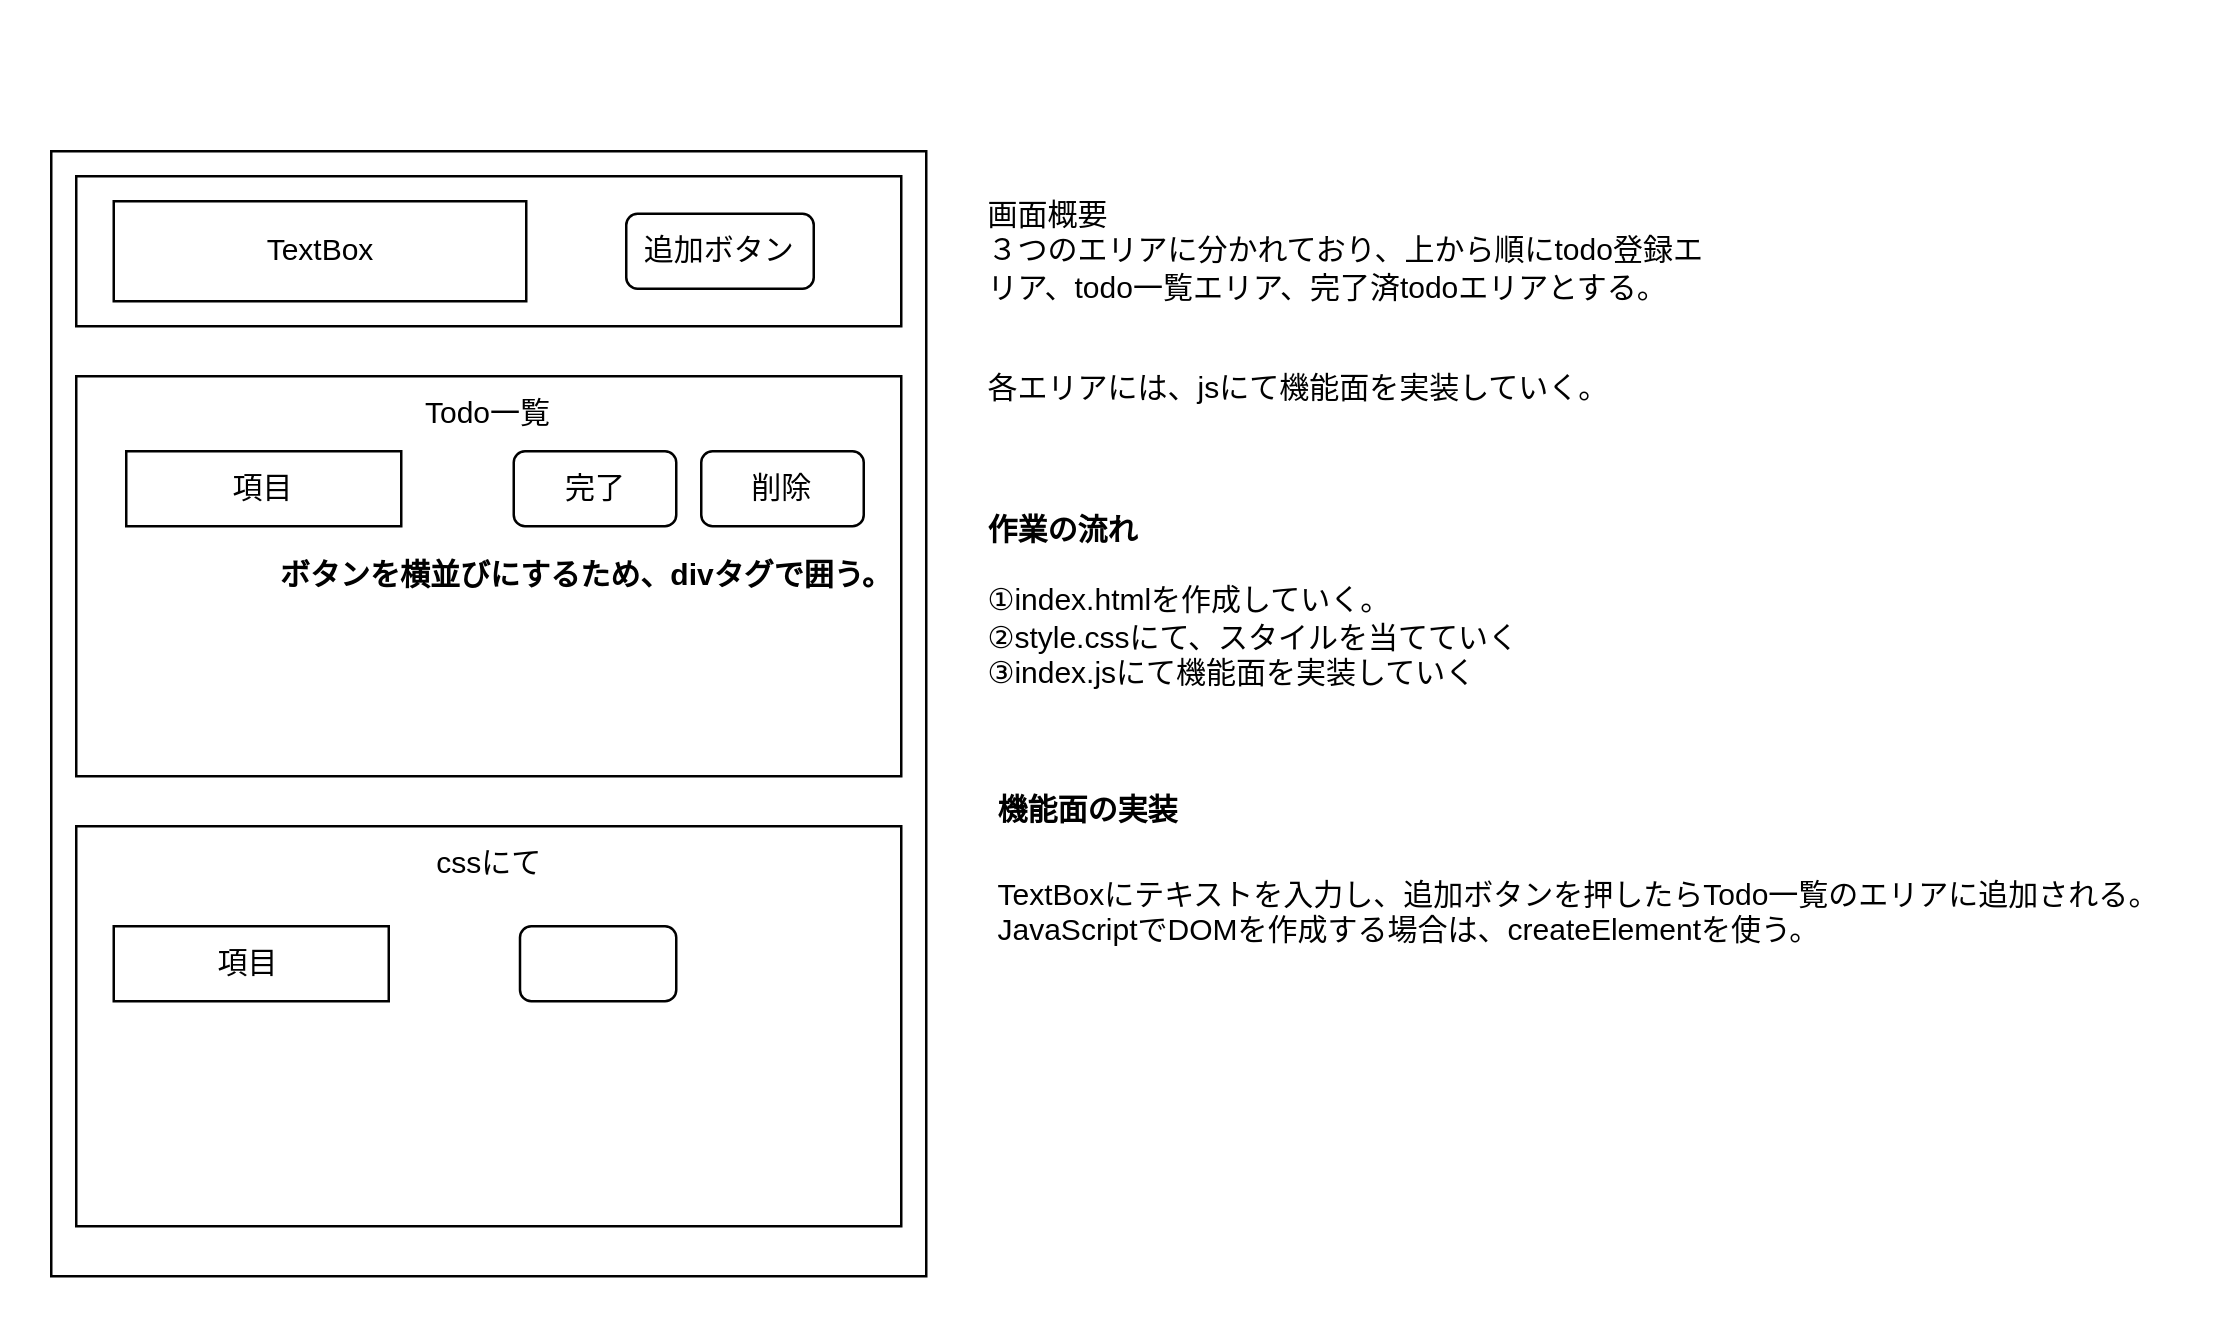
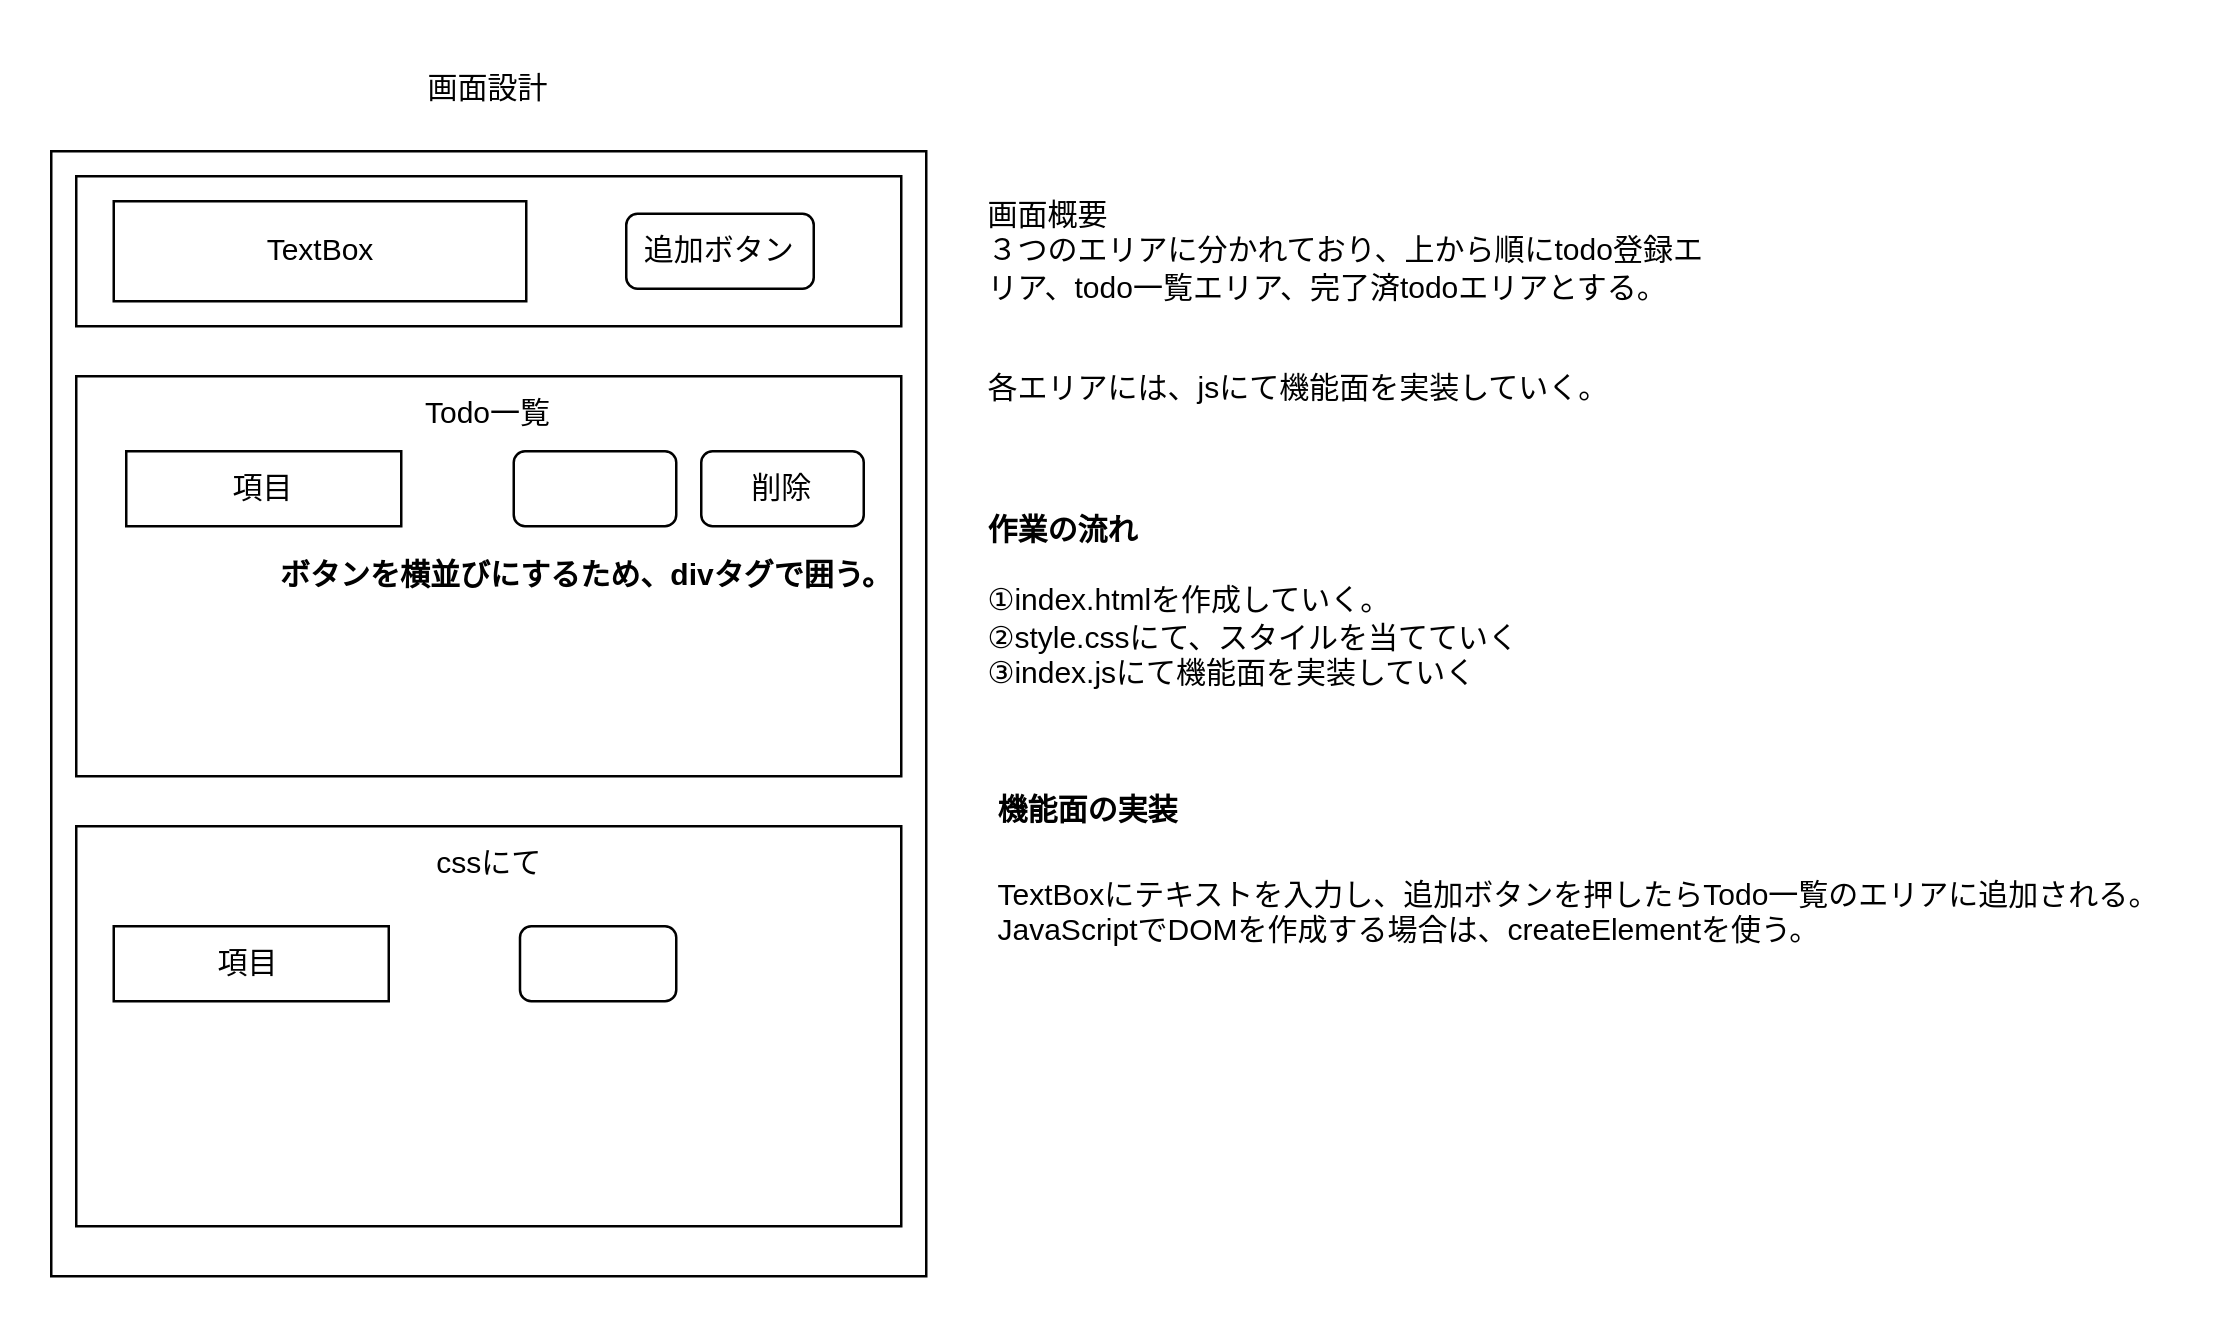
  <mxCell id="0" />
  <mxCell id="1" parent="0" />
  <mxCell id="2" value="" style="rounded=0;whiteSpace=wrap;html=1;" parent="1" vertex="1"><mxGeometry x="20" y="60" width="350" height="450" as="geometry" /></mxCell>
+ <mxCell id="3" value="画面設計" style="text;html=1;strokeColor=none;fillColor=none;align=center;verticalAlign=middle;whiteSpace=wrap;rounded=0;" parent="1" vertex="1"><mxGeometry x="165" width="60" height="30" as="geometry" y="20" /></mxCell>
  <mxCell id="4" value="" style="rounded=0;whiteSpace=wrap;html=1;" parent="1" vertex="1"><mxGeometry x="30" y="150" width="330" height="160" as="geometry" /></mxCell>
  <mxCell id="5" value="" style="rounded=0;whiteSpace=wrap;html=1;" parent="1" vertex="1"><mxGeometry x="30" y="70" width="330" height="60" as="geometry" /></mxCell>
  <mxCell id="6" value="" style="rounded=0;whiteSpace=wrap;html=1;" parent="1" vertex="1"><mxGeometry x="30" y="330" width="330" height="160" as="geometry" /></mxCell>
  <mxCell id="7" value="画面概要&lt;br&gt;３つのエリアに分かれており、上から順にtodo登録エリア、todo一覧エリア、完了済todoエリアとする。" style="text;html=1;strokeColor=none;fillColor=none;align=left;verticalAlign=middle;whiteSpace=wrap;rounded=0;" parent="1" vertex="1"><mxGeometry x="393" y="50" width="290" height="100" as="geometry" /></mxCell>
  <mxCell id="8" value="" style="rounded=0;whiteSpace=wrap;html=1;" parent="1" vertex="1"><mxGeometry x="45" y="80" width="165" height="40" as="geometry" /></mxCell>
  <mxCell id="9" value="" style="rounded=1;whiteSpace=wrap;html=1;" parent="1" vertex="1"><mxGeometry x="250" y="85" width="75" height="30" as="geometry" /></mxCell>
  <mxCell id="10" value="TextBox" style="text;html=1;strokeColor=none;fillColor=none;align=center;verticalAlign=middle;whiteSpace=wrap;rounded=0;" parent="1" vertex="1"><mxGeometry x="97.5" y="85" width="60" height="30" as="geometry" /></mxCell>
  <mxCell id="11" value="追加ボタン" style="text;html=1;strokeColor=none;fillColor=none;align=center;verticalAlign=middle;whiteSpace=wrap;rounded=0;" parent="1" vertex="1"><mxGeometry x="251.25" y="85" width="72.5" height="30" as="geometry" /></mxCell>
  <mxCell id="12" value="cssにて" style="text;html=1;strokeColor=none;fillColor=none;align=center;verticalAlign=middle;whiteSpace=wrap;rounded=0;" parent="1" vertex="1"><mxGeometry x="147.5" y="330" width="95" height="30" as="geometry" /></mxCell>
  <mxCell id="13" value="Todo一覧" style="text;html=1;strokeColor=none;fillColor=none;align=center;verticalAlign=middle;whiteSpace=wrap;rounded=0;" parent="1" vertex="1"><mxGeometry x="165" y="150" width="60" height="30" as="geometry" /></mxCell>
  <mxCell id="14" value="削除" style="text;html=1;strokeColor=none;fillColor=none;align=center;verticalAlign=middle;whiteSpace=wrap;rounded=0;" parent="1" vertex="1"><mxGeometry x="276.25" y="180" width="72.5" height="30" as="geometry" /></mxCell>
  <mxCell id="15" value="追加ボタン" style="text;html=1;strokeColor=none;fillColor=none;align=center;verticalAlign=middle;whiteSpace=wrap;rounded=0;" parent="1" vertex="1"><mxGeometry x="68.75" y="180" width="72.5" height="30" as="geometry" /></mxCell>
  <mxCell id="16" value="項目" style="rounded=0;whiteSpace=wrap;html=1;" parent="1" vertex="1"><mxGeometry x="50" y="180" width="110" height="30" as="geometry" /></mxCell>
  <mxCell id="17" value="" style="rounded=1;whiteSpace=wrap;html=1;" parent="1" vertex="1"><mxGeometry x="205" y="180" width="65" height="30" as="geometry" /></mxCell>
  <mxCell id="18" value="削除" style="rounded=1;whiteSpace=wrap;html=1;" parent="1" vertex="1"><mxGeometry x="280" y="180" width="65" height="30" as="geometry" /></mxCell>
- <mxCell id="19" value="完了" style="text;html=1;strokeColor=none;fillColor=none;align=center;verticalAlign=middle;whiteSpace=wrap;rounded=0;" parent="1" vertex="1"><mxGeometry x="207.5" y="180" width="60" height="30" as="geometry" /></mxCell>
  <mxCell id="20" value="" style="rounded=0;whiteSpace=wrap;html=1;" parent="1" vertex="1"><mxGeometry x="45" y="370" width="110" height="30" as="geometry" /></mxCell>
  <mxCell id="21" value="項目" style="text;html=1;strokeColor=none;fillColor=none;align=center;verticalAlign=middle;whiteSpace=wrap;rounded=0;" parent="1" vertex="1"><mxGeometry x="68.75" y="370" width="60" height="30" as="geometry" /></mxCell>
  <mxCell id="22" value="" style="rounded=1;whiteSpace=wrap;html=1;" parent="1" vertex="1"><mxGeometry x="207.5" y="370" width="62.5" height="30" as="geometry" /></mxCell>
  <mxCell id="23" value="各エリアには、jsにて機能面を実装していく。" style="text;html=1;strokeColor=none;fillColor=none;align=left;verticalAlign=middle;whiteSpace=wrap;rounded=0;" parent="1" vertex="1"><mxGeometry x="393" y="140" width="297" height="30" as="geometry" /></mxCell>
  <mxCell id="24" value="&lt;b&gt;作業の流れ&lt;/b&gt;&lt;br&gt;&lt;br&gt;①index.htmlを作成していく。&lt;br&gt;②style.cssにて、スタイルを当てていく&lt;br&gt;③index.jsにて機能面を実装していく" style="text;html=1;strokeColor=none;fillColor=none;align=left;verticalAlign=middle;whiteSpace=wrap;rounded=0;" parent="1" vertex="1"><mxGeometry x="393" y="180" width="287" height="120" as="geometry" /></mxCell>
  <mxCell id="25" value="&lt;b&gt;ボタンを横並びにするため、divタグで囲う。&lt;/b&gt;" style="text;html=1;strokeColor=none;fillColor=none;align=left;verticalAlign=middle;whiteSpace=wrap;rounded=0;" vertex="1" parent="1"><mxGeometry x="110" y="170" width="287" height="120" as="geometry" /></mxCell>
  <mxCell id="26" value="&lt;h1&gt;&lt;font style=&quot;font-size: 12px&quot;&gt;機能面の実装&lt;/font&gt;&lt;/h1&gt;&lt;div&gt;TextBoxにテキストを入力し、追加ボタンを押したらTodo一覧のエリアに追加される。&lt;/div&gt;&lt;div&gt;JavaScriptでDOMを作成する場合は、createElementを使う。&lt;/div&gt;&lt;div&gt;&lt;br&gt;&lt;/div&gt;" style="text;html=1;strokeColor=none;fillColor=none;spacing=5;spacingTop=-20;whiteSpace=wrap;overflow=hidden;rounded=0;" vertex="1" parent="1"><mxGeometry x="394" y="300" width="476" height="120" as="geometry" /></mxCell>
